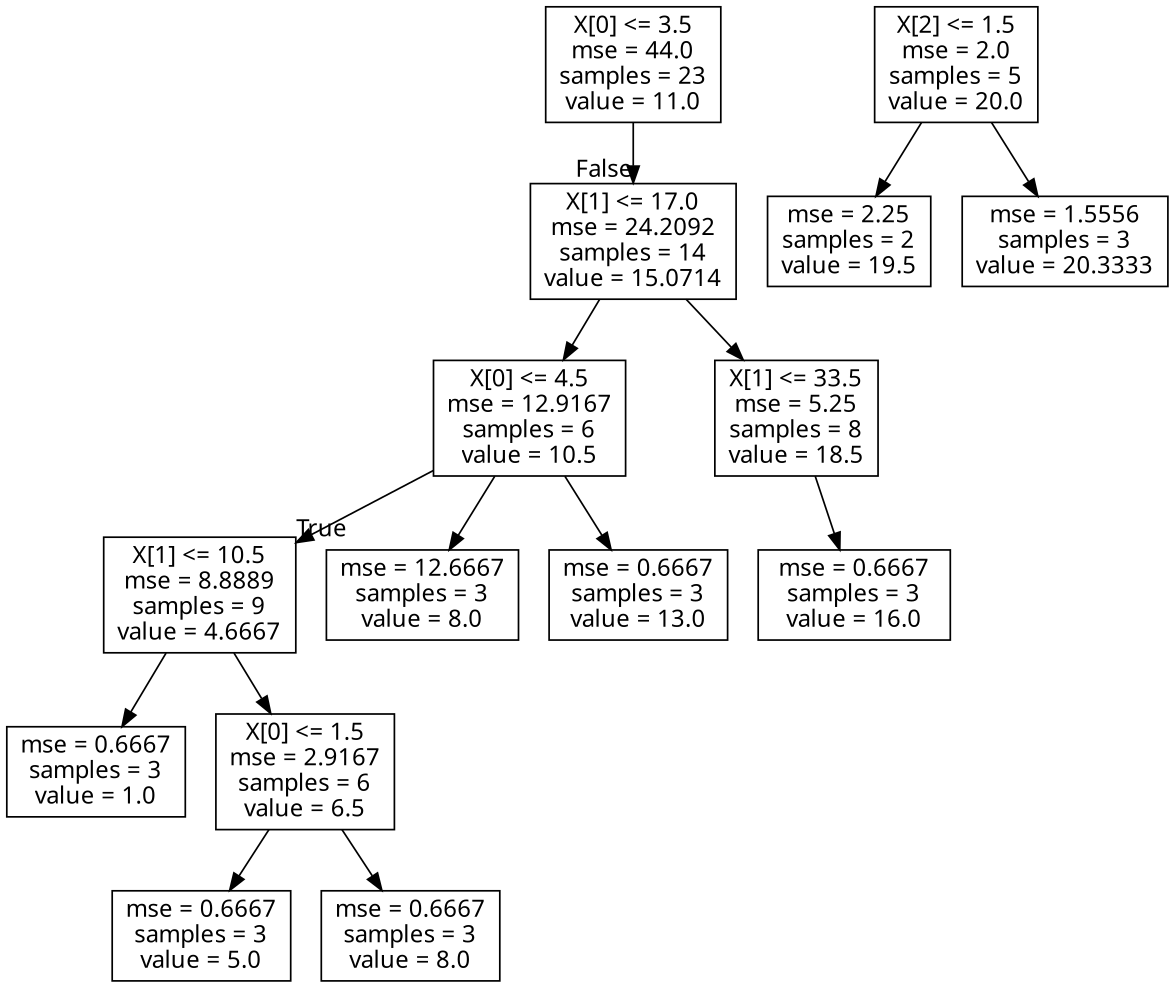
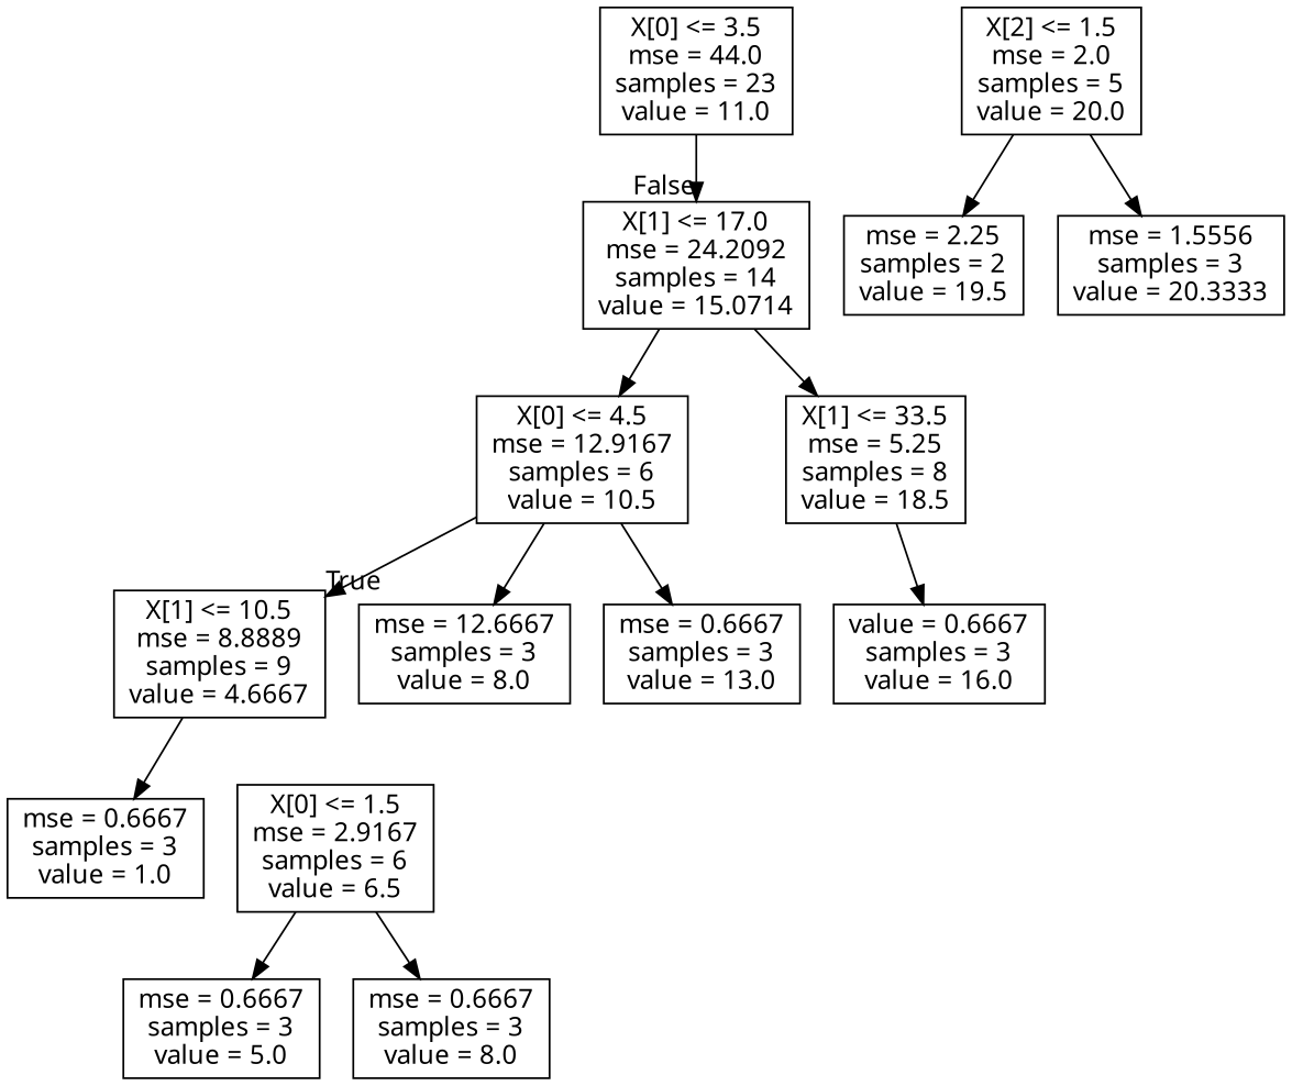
  digraph {
    fontname="Noto Sans"
    node [fontname="Noto Sans" shape=box]
    edge [fontname="Noto Sans"]
    n1 [label="X[0] <= 3.5\nmse = 44.0\nsamples = 23\nvalue = 11.0"]
    n2 [label="X[1] <= 17.0\nmse = 24.2092\nsamples = 14\nvalue = 15.0714"]
    n3 [label="X[1] <= 10.5\nmse = 8.8889\nsamples = 9\nvalue = 4.6667"]
    n4 [label="mse = 0.6667\nsamples = 3\nvalue = 1.0"]
    n5 [label="X[0] <= 1.5\nmse = 2.9167\nsamples = 6\nvalue = 6.5"]
    n6 [label="X[0] <= 4.5\nmse = 12.9167\nsamples = 6\nvalue = 10.5"]
    n7 [label="X[1] <= 33.5\nmse = 5.25\nsamples = 8\nvalue = 18.5"]
    n8 [label="mse = 0.6667\nsamples = 3\nvalue = 5.0"]
    n9 [label="mse = 0.6667\nsamples = 3\nvalue = 8.0"]
    n10 [label="mse = 12.6667\nsamples = 3\nvalue = 8.0"]
    n11 [label="mse = 0.6667\nsamples = 3\nvalue = 13.0"]
-   n12 [label="mse = 0.6667\nsamples = 3\nvalue = 16.0"]
+   n12 [label="value = 0.6667\nsamples = 3\nvalue = 16.0"]
    n13 [label="X[2] <= 1.5\nmse = 2.0\nsamples = 5\nvalue = 20.0"]
    n14 [label="mse = 2.25\nsamples = 2\nvalue = 19.5"]
    n15 [label="mse = 1.5556\nsamples = 3\nvalue = 20.3333"]
    n1 -> n2 [headlabel=False labelangle=-45 labeldistance=2.5]
    n2 -> n6
    n2 -> n7
    n3 -> n4
-   n3 -> n5
    n5 -> n8
    n5 -> n9
    n6 -> n3 [headlabel=True labelangle=45 labeldistance=2.5]
    n6 -> n10
    n6 -> n11
    n7 -> n12
    n13 -> n14
    n13 -> n15
  }
